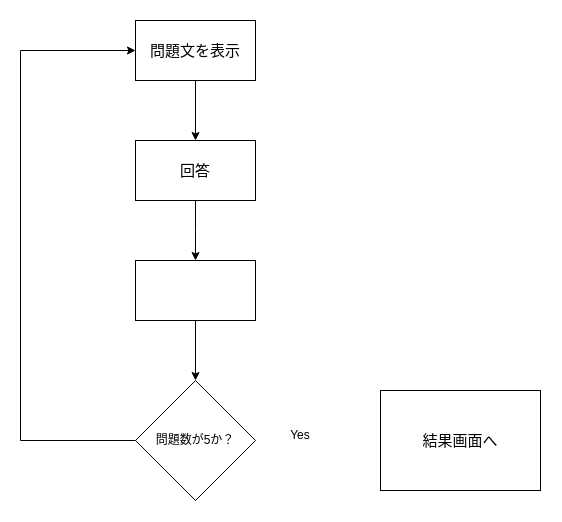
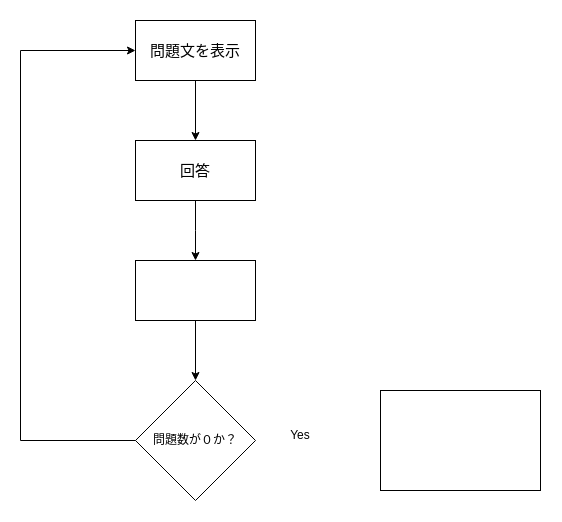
  <mxCell id="0" />
  <mxCell id="1" parent="0" />
  <mxCell id="2" value="" style="edgeStyle=orthogonalEdgeStyle;rounded=0;orthogonalLoop=1;jettySize=auto;html=1;entryX=0.5;entryY=0;entryDx=0;entryDy=0;" edge="1" parent="1" source="3" target="5"><mxGeometry relative="1" as="geometry" /></mxCell>
  <mxCell id="3" value="" style="rounded=0;whiteSpace=wrap;html=1;" vertex="1" parent="1"><mxGeometry x="135" y="20" width="120" height="60" as="geometry" /></mxCell>
  <mxCell id="4" value="" style="rounded=0;whiteSpace=wrap;html=1;" vertex="1" parent="1"><mxGeometry x="135" y="260" width="120" height="60" as="geometry" /></mxCell>
  <mxCell id="5" value="" style="rounded=0;whiteSpace=wrap;html=1;" vertex="1" parent="1"><mxGeometry x="135" y="140" width="120" height="60" as="geometry" /></mxCell>
  <mxCell id="6" value="" style="rhombus;whiteSpace=wrap;html=1;" vertex="1" parent="1"><mxGeometry x="135" y="380" width="120" height="120" as="geometry" /></mxCell>
  <mxCell id="7" value="&lt;font style=&quot;font-size: 15px&quot;&gt;問題文を表示&lt;/font&gt;" style="text;html=1;strokeColor=none;fillColor=none;align=center;verticalAlign=middle;whiteSpace=wrap;rounded=0;" vertex="1" parent="1"><mxGeometry x="130" y="40" width="130" height="20" as="geometry" /></mxCell>
  <mxCell id="8" value="" style="edgeStyle=orthogonalEdgeStyle;rounded=0;orthogonalLoop=1;jettySize=auto;html=1;exitX=0.5;exitY=1;exitDx=0;exitDy=0;" edge="1" parent="1" source="5"><mxGeometry relative="1" as="geometry"><mxPoint x="195" y="210" as="sourcePoint" /><mxPoint x="195" y="260" as="targetPoint" /></mxGeometry></mxCell>
  <mxCell id="9" value="&lt;font style=&quot;font-size: 15px&quot;&gt;回答&lt;/font&gt;" style="text;html=1;strokeColor=none;fillColor=none;align=center;verticalAlign=middle;whiteSpace=wrap;rounded=0;" vertex="1" parent="1"><mxGeometry x="130" y="155" width="130" height="30" as="geometry" /></mxCell>
  <mxCell id="10" value="" style="edgeStyle=orthogonalEdgeStyle;rounded=0;orthogonalLoop=1;jettySize=auto;html=1;" edge="1" parent="1"><mxGeometry relative="1" as="geometry"><mxPoint x="195" y="320" as="sourcePoint" /><mxPoint x="195" y="380" as="targetPoint" /></mxGeometry></mxCell>
  <mxCell id="11" style="edgeStyle=orthogonalEdgeStyle;rounded=0;orthogonalLoop=1;jettySize=auto;html=1;entryX=0;entryY=0.5;entryDx=0;entryDy=0;" edge="1" parent="1" source="12" target="3"><mxGeometry relative="1" as="geometry"><mxPoint x="20" y="20" as="targetPoint" /><Array as="points"><mxPoint x="20" y="440" /><mxPoint x="20" y="50" /></Array></mxGeometry></mxCell>
- <mxCell id="12" value="問題数が5か？" style="text;html=1;strokeColor=none;fillColor=none;align=center;verticalAlign=middle;whiteSpace=wrap;rounded=0;" vertex="1" parent="1"><mxGeometry x="135" y="410" width="120" height="60" as="geometry" /></mxCell>
+ <mxCell id="12" value="問題数が０か？" style="text;html=1;strokeColor=none;fillColor=none;align=center;verticalAlign=middle;whiteSpace=wrap;rounded=0;" vertex="1" parent="1"><mxGeometry x="135" y="410" width="120" height="60" as="geometry" /></mxCell>
  <mxCell id="13" value="" style="rounded=0;whiteSpace=wrap;html=1;" vertex="1" parent="1"><mxGeometry x="380" y="390" width="160" height="100" as="geometry" /></mxCell>
- <mxCell id="14" value="&lt;div&gt;&lt;span style=&quot;font-size: 15px&quot;&gt;結果画面へ&lt;/span&gt;&lt;/div&gt;" style="text;html=1;strokeColor=none;fillColor=none;align=center;verticalAlign=middle;whiteSpace=wrap;rounded=0;" vertex="1" parent="1"><mxGeometry x="380" y="390" width="160" height="100" as="geometry" /></mxCell>
  <mxCell id="15" value="Yes" style="text;html=1;strokeColor=none;fillColor=none;align=center;verticalAlign=middle;whiteSpace=wrap;rounded=0;" vertex="1" parent="1"><mxGeometry x="280" y="425" width="40" height="20" as="geometry" /></mxCell>
